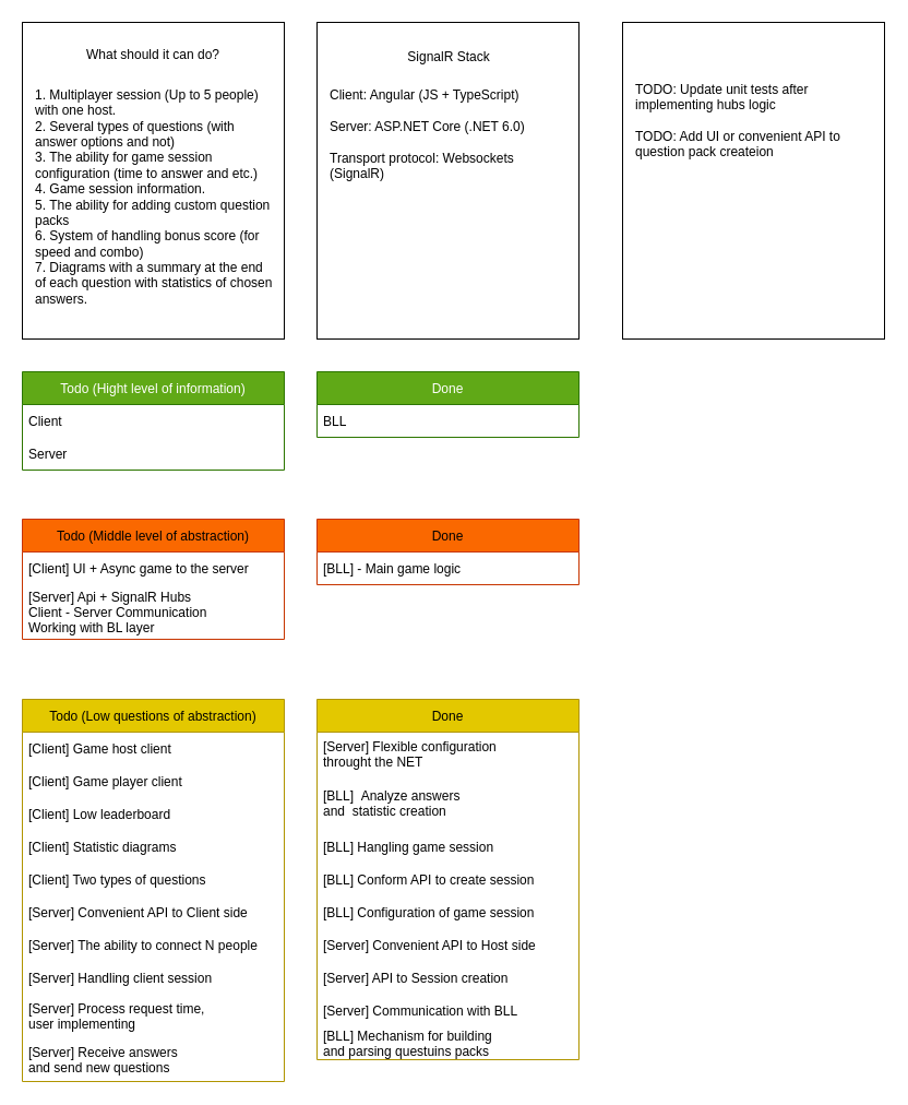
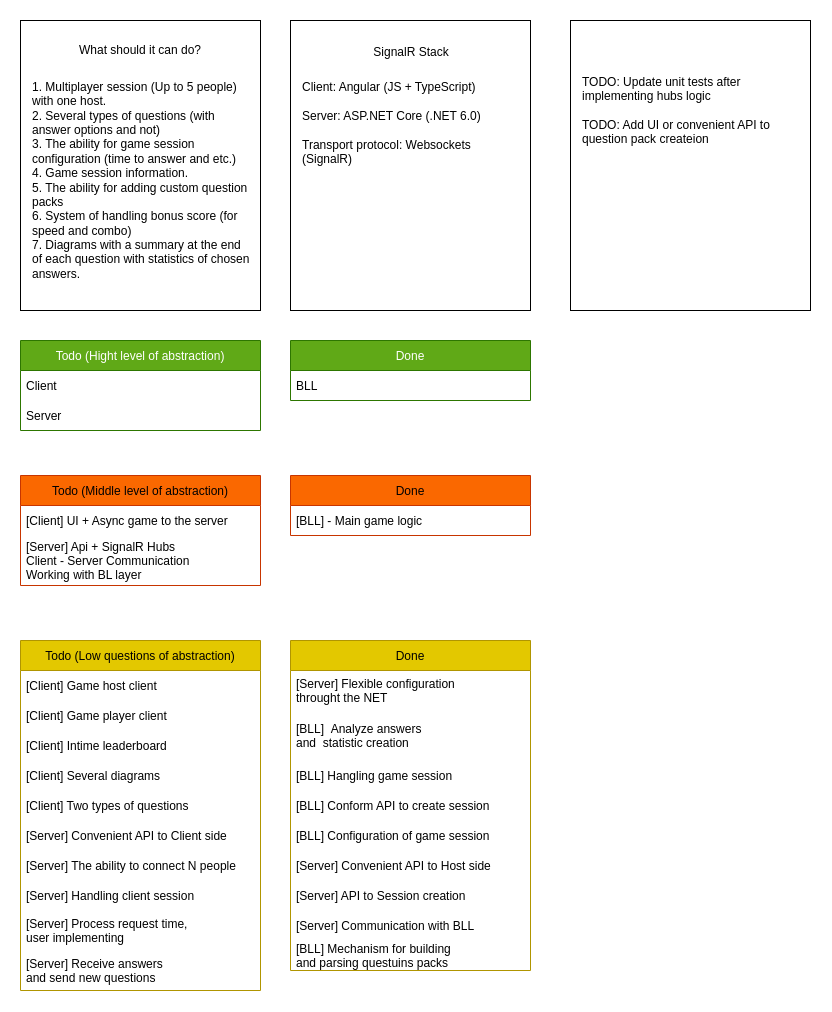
  <mxCell id="0" />
  <mxCell id="1" parent="0" />
  <mxCell id="2" value="" style="group;" parent="1" vertex="1" connectable="0"><mxGeometry x="20" y="20" width="240" height="290" as="geometry" /></mxCell>
  <mxCell id="3" value="" style="rounded=0;whiteSpace=wrap;html=1;align=center;" parent="2" vertex="1"><mxGeometry width="240" height="290" as="geometry" /></mxCell>
  <mxCell id="4" value="What should it can do?" style="text;html=1;strokeColor=none;fillColor=none;align=center;verticalAlign=middle;whiteSpace=wrap;rounded=0;" parent="2" vertex="1"><mxGeometry x="5" y="10" width="230" height="40" as="geometry" /></mxCell>
  <mxCell id="5" value="&lt;span&gt;1. Multiplayer session (Up to 5 people) with one host.&lt;/span&gt;&lt;br&gt;&lt;span&gt;2. Several types of questions (with answer options and not)&lt;/span&gt;&lt;br&gt;&lt;span&gt;3. The ability for game session configuration (time to answer and etc.)&lt;/span&gt;&lt;br&gt;&lt;span&gt;4. Game session information.&lt;br&gt;&lt;/span&gt;5. The ability for adding custom question packs&lt;br&gt;6. System of handling bonus score (for speed and combo)&lt;br&gt;7. Diagrams with a summary at the end of each question with statistics of chosen answers." style="text;html=1;strokeColor=none;fillColor=none;align=left;verticalAlign=middle;whiteSpace=wrap;rounded=0;" parent="2" vertex="1"><mxGeometry x="10" y="40" width="220" height="240" as="geometry" /></mxCell>
  <mxCell id="6" value="" style="group" parent="1" vertex="1" connectable="0"><mxGeometry x="290" y="20" width="240" height="290" as="geometry" /></mxCell>
  <mxCell id="7" value="" style="rounded=0;whiteSpace=wrap;html=1;" parent="6" vertex="1"><mxGeometry width="240" height="290" as="geometry" /></mxCell>
  <mxCell id="8" value="&lt;div&gt;&lt;span&gt;Client: Angular (JS + TypeScript)&lt;/span&gt;&lt;/div&gt;&lt;div&gt;&lt;span&gt;&lt;br&gt;&lt;/span&gt;&lt;/div&gt;&lt;div&gt;&lt;span&gt;Server: ASP.NET Core (.NET 6.0)&lt;/span&gt;&lt;/div&gt;&lt;div&gt;&lt;span&gt;&lt;br&gt;&lt;/span&gt;&lt;/div&gt;&lt;div&gt;&lt;span&gt;Transport protocol: Websockets&lt;/span&gt;&lt;/div&gt;&lt;div&gt;&lt;span&gt;(SignalR)&lt;br&gt;&lt;br&gt;&lt;/span&gt;&lt;/div&gt;" style="text;html=1;strokeColor=none;fillColor=none;align=left;verticalAlign=middle;whiteSpace=wrap;rounded=0;" parent="6" vertex="1"><mxGeometry x="10" y="50" width="220" height="120" as="geometry" /></mxCell>
  <mxCell id="9" value="SignalR Stack" style="text;html=1;strokeColor=none;fillColor=none;align=center;verticalAlign=middle;whiteSpace=wrap;rounded=0;" parent="6" vertex="1"><mxGeometry x="6" y="7" width="230" height="50" as="geometry" /></mxCell>
- <mxCell id="10" value="Todo (Hight level of information)" style="swimlane;fontStyle=0;childLayout=stackLayout;horizontal=1;startSize=30;horizontalStack=0;resizeParent=1;resizeParentMax=0;resizeLast=0;collapsible=1;marginBottom=0;fillColor=#60a917;fontColor=#ffffff;strokeColor=#2D7600;" parent="1" vertex="1"><mxGeometry x="20" y="340" width="240" height="90" as="geometry" /></mxCell>
+ <mxCell id="10" value="Todo (Hight level of abstraction)" style="swimlane;fontStyle=0;childLayout=stackLayout;horizontal=1;startSize=30;horizontalStack=0;resizeParent=1;resizeParentMax=0;resizeLast=0;collapsible=1;marginBottom=0;fillColor=#60a917;fontColor=#ffffff;strokeColor=#2D7600;" parent="1" vertex="1"><mxGeometry x="20" y="340" width="240" height="90" as="geometry" /></mxCell>
  <mxCell id="11" value="Client" style="text;strokeColor=none;fillColor=none;align=left;verticalAlign=middle;spacingLeft=4;spacingRight=4;overflow=hidden;points=[[0,0.5],[1,0.5]];portConstraint=eastwest;rotatable=0;" parent="10" vertex="1"><mxGeometry y="30" width="240" height="30" as="geometry" /></mxCell>
  <mxCell id="12" value="Server" style="text;strokeColor=none;fillColor=none;align=left;verticalAlign=middle;spacingLeft=4;spacingRight=4;overflow=hidden;points=[[0,0.5],[1,0.5]];portConstraint=eastwest;rotatable=0;" parent="10" vertex="1"><mxGeometry y="60" width="240" height="30" as="geometry" /></mxCell>
  <mxCell id="13" value="Done" style="swimlane;fontStyle=0;childLayout=stackLayout;horizontal=1;startSize=30;horizontalStack=0;resizeParent=1;resizeParentMax=0;resizeLast=0;collapsible=1;marginBottom=0;fillColor=#60a917;strokeColor=#2D7600;fontColor=#ffffff;" parent="1" vertex="1"><mxGeometry x="290" y="340" width="240" height="60" as="geometry" /></mxCell>
  <mxCell id="14" value="BLL" style="text;strokeColor=none;fillColor=none;align=left;verticalAlign=middle;spacingLeft=4;spacingRight=4;overflow=hidden;points=[[0,0.5],[1,0.5]];portConstraint=eastwest;rotatable=0;" parent="13" vertex="1"><mxGeometry y="30" width="240" height="30" as="geometry" /></mxCell>
  <mxCell id="15" value="Todo (Middle level of abstraction)" style="swimlane;fontStyle=0;childLayout=stackLayout;horizontal=1;startSize=30;horizontalStack=0;resizeParent=1;resizeParentMax=0;resizeLast=0;collapsible=1;marginBottom=0;fillColor=#fa6800;fontColor=#000000;strokeColor=#C73500;" parent="1" vertex="1"><mxGeometry x="20" y="475" width="240" height="110" as="geometry" /></mxCell>
  <mxCell id="16" value="[Client] UI + Async game to the server" style="text;strokeColor=none;fillColor=none;align=left;verticalAlign=middle;spacingLeft=4;spacingRight=4;overflow=hidden;points=[[0,0.5],[1,0.5]];portConstraint=eastwest;rotatable=0;" parent="15" vertex="1"><mxGeometry y="30" width="240" height="30" as="geometry" /></mxCell>
  <mxCell id="17" value="[Server] Api + SignalR Hubs&#10;Client - Server Communication&#10;Working with BL layer" style="text;strokeColor=none;fillColor=none;align=left;verticalAlign=middle;spacingLeft=4;spacingRight=4;overflow=hidden;points=[[0,0.5],[1,0.5]];portConstraint=eastwest;rotatable=0;" parent="15" vertex="1"><mxGeometry y="60" width="240" height="50" as="geometry" /></mxCell>
  <mxCell id="18" value="Done" style="swimlane;fontStyle=0;childLayout=stackLayout;horizontal=1;startSize=30;horizontalStack=0;resizeParent=1;resizeParentMax=0;resizeLast=0;collapsible=1;marginBottom=0;fillColor=#fa6800;strokeColor=#C73500;fontColor=#000000;" parent="1" vertex="1"><mxGeometry x="290" y="475" width="240" height="60" as="geometry"><mxRectangle x="280" y="465" width="60" height="30" as="alternateBounds" /></mxGeometry></mxCell>
  <mxCell id="19" value="[BLL] - Main game logic" style="text;strokeColor=none;fillColor=none;align=left;verticalAlign=middle;spacingLeft=4;spacingRight=4;overflow=hidden;points=[[0,0.5],[1,0.5]];portConstraint=eastwest;rotatable=0;" parent="18" vertex="1"><mxGeometry y="30" width="240" height="30" as="geometry" /></mxCell>
  <mxCell id="20" value="Todo (Low questions of abstraction)" style="swimlane;fontStyle=0;childLayout=stackLayout;horizontal=1;startSize=30;horizontalStack=0;resizeParent=1;resizeParentMax=0;resizeLast=0;collapsible=1;marginBottom=0;fillColor=#e3c800;strokeColor=#B09500;fontColor=#000000;" parent="1" vertex="1"><mxGeometry x="20" y="640" width="240" height="350" as="geometry" /></mxCell>
  <mxCell id="21" value="[Client] Game host client" style="text;strokeColor=none;fillColor=none;align=left;verticalAlign=middle;spacingLeft=4;spacingRight=4;overflow=hidden;points=[[0,0.5],[1,0.5]];portConstraint=eastwest;rotatable=0;" parent="20" vertex="1"><mxGeometry y="30" width="240" height="30" as="geometry" /></mxCell>
  <mxCell id="22" value="[Client] Game player client" style="text;strokeColor=none;fillColor=none;align=left;verticalAlign=middle;spacingLeft=4;spacingRight=4;overflow=hidden;points=[[0,0.5],[1,0.5]];portConstraint=eastwest;rotatable=0;" parent="20" vertex="1"><mxGeometry y="60" width="240" height="30" as="geometry" /></mxCell>
- <mxCell id="23" value="[Client] Low leaderboard" style="text;strokeColor=none;fillColor=none;align=left;verticalAlign=middle;spacingLeft=4;spacingRight=4;overflow=hidden;points=[[0,0.5],[1,0.5]];portConstraint=eastwest;rotatable=0;" parent="20" vertex="1"><mxGeometry y="90" width="240" height="30" as="geometry" /></mxCell>
- <mxCell id="24" value="[Client] Statistic diagrams" style="text;strokeColor=none;fillColor=none;align=left;verticalAlign=middle;spacingLeft=4;spacingRight=4;overflow=hidden;points=[[0,0.5],[1,0.5]];portConstraint=eastwest;rotatable=0;" parent="20" vertex="1"><mxGeometry y="120" width="240" height="30" as="geometry" /></mxCell>
+ <mxCell id="23" value="[Client] Intime leaderboard" style="text;strokeColor=none;fillColor=none;align=left;verticalAlign=middle;spacingLeft=4;spacingRight=4;overflow=hidden;points=[[0,0.5],[1,0.5]];portConstraint=eastwest;rotatable=0;" parent="20" vertex="1"><mxGeometry y="90" width="240" height="30" as="geometry" /></mxCell>
+ <mxCell id="24" value="[Client] Several diagrams" style="text;strokeColor=none;fillColor=none;align=left;verticalAlign=middle;spacingLeft=4;spacingRight=4;overflow=hidden;points=[[0,0.5],[1,0.5]];portConstraint=eastwest;rotatable=0;" parent="20" vertex="1"><mxGeometry y="120" width="240" height="30" as="geometry" /></mxCell>
  <mxCell id="25" value="[Client] Two types of questions" style="text;strokeColor=none;fillColor=none;align=left;verticalAlign=middle;spacingLeft=4;spacingRight=4;overflow=hidden;points=[[0,0.5],[1,0.5]];portConstraint=eastwest;rotatable=0;" parent="20" vertex="1"><mxGeometry y="150" width="240" height="30" as="geometry" /></mxCell>
  <mxCell id="26" value="[Server] Convenient API to Client side" style="text;strokeColor=none;fillColor=none;align=left;verticalAlign=middle;spacingLeft=4;spacingRight=4;overflow=hidden;points=[[0,0.5],[1,0.5]];portConstraint=eastwest;rotatable=0;" parent="20" vertex="1"><mxGeometry y="180" width="240" height="30" as="geometry" /></mxCell>
  <mxCell id="27" value="[Server] The ability to connect N people" style="text;strokeColor=none;fillColor=none;align=left;verticalAlign=middle;spacingLeft=4;spacingRight=4;overflow=hidden;points=[[0,0.5],[1,0.5]];portConstraint=eastwest;rotatable=0;" parent="20" vertex="1"><mxGeometry y="210" width="240" height="30" as="geometry" /></mxCell>
  <mxCell id="28" value="[Server] Handling client session" style="text;strokeColor=none;fillColor=none;align=left;verticalAlign=middle;spacingLeft=4;spacingRight=4;overflow=hidden;points=[[0,0.5],[1,0.5]];portConstraint=eastwest;rotatable=0;" parent="20" vertex="1"><mxGeometry y="240" width="240" height="30" as="geometry" /></mxCell>
  <mxCell id="29" value="[Server] Process request time, &#10;user implementing" style="text;strokeColor=none;fillColor=none;align=left;verticalAlign=middle;spacingLeft=4;spacingRight=4;overflow=hidden;points=[[0,0.5],[1,0.5]];portConstraint=eastwest;rotatable=0;" parent="20" vertex="1"><mxGeometry y="270" width="240" height="40" as="geometry" /></mxCell>
  <mxCell id="30" value="[Server] Receive answers &#10;and send new questions" style="text;strokeColor=none;fillColor=none;align=left;verticalAlign=middle;spacingLeft=4;spacingRight=4;overflow=hidden;points=[[0,0.5],[1,0.5]];portConstraint=eastwest;rotatable=0;" parent="20" vertex="1"><mxGeometry y="310" width="240" height="40" as="geometry" /></mxCell>
  <mxCell id="31" value="Done" style="swimlane;fontStyle=0;childLayout=stackLayout;horizontal=1;startSize=30;horizontalStack=0;resizeParent=1;resizeParentMax=0;resizeLast=0;collapsible=1;marginBottom=0;fillColor=#e3c800;strokeColor=#B09500;fontColor=#000000;" parent="1" vertex="1"><mxGeometry x="290" y="640" width="240" height="330" as="geometry" /></mxCell>
  <mxCell id="32" value="[Server] Flexible configuration &#10;throught the NET" style="text;strokeColor=none;fillColor=none;align=left;verticalAlign=middle;spacingLeft=4;spacingRight=4;overflow=hidden;points=[[0,0.5],[1,0.5]];portConstraint=eastwest;rotatable=0;" parent="31" vertex="1"><mxGeometry y="30" width="240" height="40" as="geometry" /></mxCell>
  <mxCell id="33" value="[BLL]  Analyze answers &#10;and  statistic creation" style="text;strokeColor=none;fillColor=none;align=left;verticalAlign=middle;spacingLeft=4;spacingRight=4;overflow=hidden;points=[[0,0.5],[1,0.5]];portConstraint=eastwest;rotatable=0;" parent="31" vertex="1"><mxGeometry y="70" width="240" height="50" as="geometry" /></mxCell>
  <mxCell id="34" value="[BLL] Hangling game session" style="text;strokeColor=none;fillColor=none;align=left;verticalAlign=middle;spacingLeft=4;spacingRight=4;overflow=hidden;points=[[0,0.5],[1,0.5]];portConstraint=eastwest;rotatable=0;" parent="31" vertex="1"><mxGeometry y="120" width="240" height="30" as="geometry" /></mxCell>
  <mxCell id="35" value="[BLL] Conform API to create session" style="text;strokeColor=none;fillColor=none;align=left;verticalAlign=middle;spacingLeft=4;spacingRight=4;overflow=hidden;points=[[0,0.5],[1,0.5]];portConstraint=eastwest;rotatable=0;" parent="31" vertex="1"><mxGeometry y="150" width="240" height="30" as="geometry" /></mxCell>
  <mxCell id="36" value="[BLL] Configuration of game session" style="text;strokeColor=none;fillColor=none;align=left;verticalAlign=middle;spacingLeft=4;spacingRight=4;overflow=hidden;points=[[0,0.5],[1,0.5]];portConstraint=eastwest;rotatable=0;" parent="31" vertex="1"><mxGeometry y="180" width="240" height="30" as="geometry" /></mxCell>
  <mxCell id="37" value="[Server] Convenient API to Host side" style="text;strokeColor=none;fillColor=none;align=left;verticalAlign=middle;spacingLeft=4;spacingRight=4;overflow=hidden;points=[[0,0.5],[1,0.5]];portConstraint=eastwest;rotatable=0;" parent="31" vertex="1"><mxGeometry y="210" width="240" height="30" as="geometry" /></mxCell>
  <mxCell id="38" value="[Server] API to Session creation" style="text;strokeColor=none;fillColor=none;align=left;verticalAlign=middle;spacingLeft=4;spacingRight=4;overflow=hidden;points=[[0,0.5],[1,0.5]];portConstraint=eastwest;rotatable=0;" parent="31" vertex="1"><mxGeometry y="240" width="240" height="30" as="geometry" /></mxCell>
  <mxCell id="39" value="[Server] Communication with BLL" style="text;strokeColor=none;fillColor=none;align=left;verticalAlign=middle;spacingLeft=4;spacingRight=4;overflow=hidden;points=[[0,0.5],[1,0.5]];portConstraint=eastwest;rotatable=0;" parent="31" vertex="1"><mxGeometry y="270" width="240" height="30" as="geometry" /></mxCell>
  <mxCell id="40" value="[BLL] Mechanism for building&#10;and parsing questuins packs" style="text;strokeColor=none;fillColor=none;align=left;verticalAlign=middle;spacingLeft=4;spacingRight=4;overflow=hidden;points=[[0,0.5],[1,0.5]];portConstraint=eastwest;rotatable=0;" parent="31" vertex="1"><mxGeometry y="300" width="240" height="30" as="geometry" /></mxCell>
  <mxCell id="41" value="" style="group" parent="1" vertex="1" connectable="0"><mxGeometry x="570" y="20" width="240" height="290" as="geometry" /></mxCell>
  <mxCell id="42" value="" style="group" vertex="1" connectable="0" parent="41"><mxGeometry width="240" height="290" as="geometry" /></mxCell>
  <mxCell id="43" value="" style="rounded=0;whiteSpace=wrap;html=1;align=center;" parent="42" vertex="1"><mxGeometry width="240" height="290" as="geometry" /></mxCell>
  <mxCell id="44" value="TODO: Update unit tests after&lt;br&gt;implementing hubs logic&lt;br&gt;&lt;br&gt;TODO: Add UI or convenient API to question pack createion" style="text;html=1;strokeColor=none;fillColor=none;align=left;verticalAlign=middle;whiteSpace=wrap;rounded=0;" vertex="1" parent="42"><mxGeometry x="10" y="50" width="220" height="80" as="geometry" /></mxCell>
